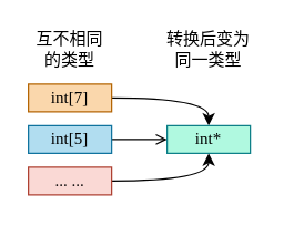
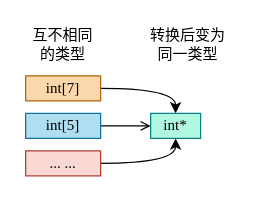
  <mxCell id="0" />
  <mxCell id="1" parent="0" />
  <mxCell id="2" style="edgeStyle=orthogonalEdgeStyle;rounded=0;orthogonalLoop=1;jettySize=auto;html=1;curved=1;" edge="1" parent="1" source="3" target="9"><mxGeometry relative="1" as="geometry" /></mxCell>
  <mxCell id="3" value="&lt;font face=&quot;consolas&quot;&gt;int[7]&lt;/font&gt;" style="rounded=0;whiteSpace=wrap;html=1;fillColor=#fad7ac;strokeColor=#b46504;" vertex="1" parent="1"><mxGeometry x="20" y="60" width="60" height="20" as="geometry" /></mxCell>
  <mxCell id="4" style="edgeStyle=orthogonalEdgeStyle;rounded=0;orthogonalLoop=1;jettySize=auto;html=1;endArrow=open;" edge="1" parent="1" source="5" target="9"><mxGeometry relative="1" as="geometry" /></mxCell>
  <mxCell id="5" value="&lt;font face=&quot;consolas&quot;&gt;int[5]&lt;/font&gt;" style="rounded=0;whiteSpace=wrap;html=1;fillColor=#b1ddf0;strokeColor=#10739e;" vertex="1" parent="1"><mxGeometry x="20" y="90" width="60" height="20" as="geometry" /></mxCell>
  <mxCell id="6" style="edgeStyle=orthogonalEdgeStyle;rounded=0;orthogonalLoop=1;jettySize=auto;html=1;curved=1;" edge="1" parent="1" source="7" target="9"><mxGeometry relative="1" as="geometry" /></mxCell>
  <mxCell id="7" value="&lt;font face=&quot;consolas&quot;&gt;... ...&lt;/font&gt;" style="rounded=0;whiteSpace=wrap;html=1;fillColor=#fad9d5;strokeColor=#ae4132;" vertex="1" parent="1"><mxGeometry x="20" y="120" width="60" height="20" as="geometry" /></mxCell>
  <mxCell id="8" value="互不相同的类型" style="text;html=1;strokeColor=none;fillColor=none;align=center;verticalAlign=middle;whiteSpace=wrap;rounded=0;" vertex="1" parent="1"><mxGeometry x="20" y="20" width="60" height="30" as="geometry" /></mxCell>
- <mxCell id="9" value="&lt;font face=&quot;consolas&quot;&gt;int*&lt;/font&gt;" style="rounded=0;whiteSpace=wrap;html=1;fillColor=#B0F9E0;strokeColor=#0E8088;" vertex="1" parent="1"><mxGeometry x="120" y="90" width="60" height="20" as="geometry" /></mxCell>
+ <mxCell id="9" value="&lt;font face=&quot;consolas&quot;&gt;int*&lt;/font&gt;" style="rounded=0;whiteSpace=wrap;html=1;fillColor=#B0F9E0;strokeColor=#0E8088;" vertex="1" parent="1"><mxGeometry x="120" y="90" width="40" height="20" as="geometry" /></mxCell>
  <mxCell id="10" value="转换后变为&lt;br&gt;同一类型" style="text;html=1;strokeColor=none;fillColor=none;align=center;verticalAlign=middle;whiteSpace=wrap;rounded=0;" vertex="1" parent="1"><mxGeometry x="110" y="20" width="80" height="30" as="geometry" /></mxCell>
